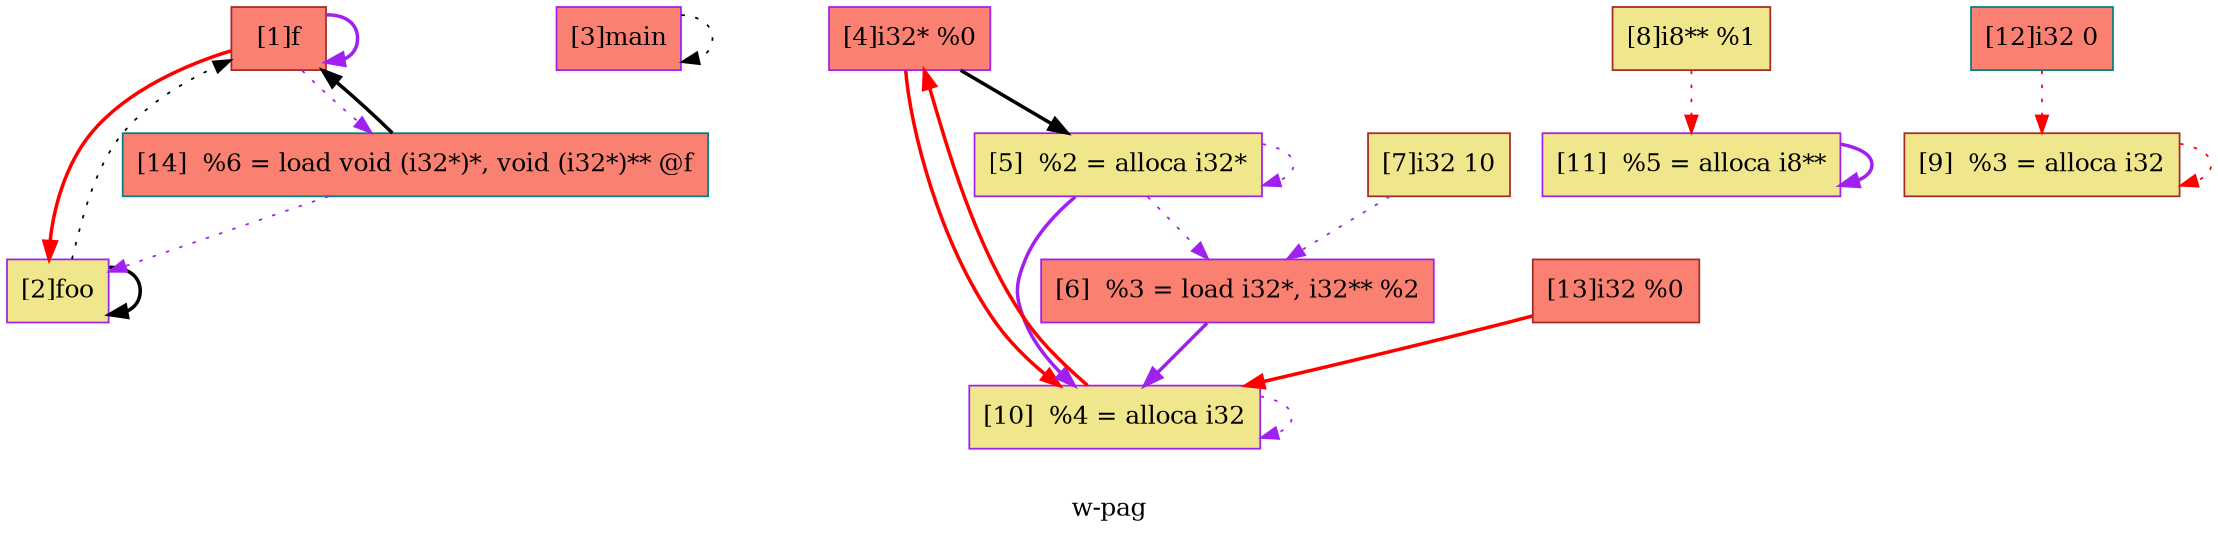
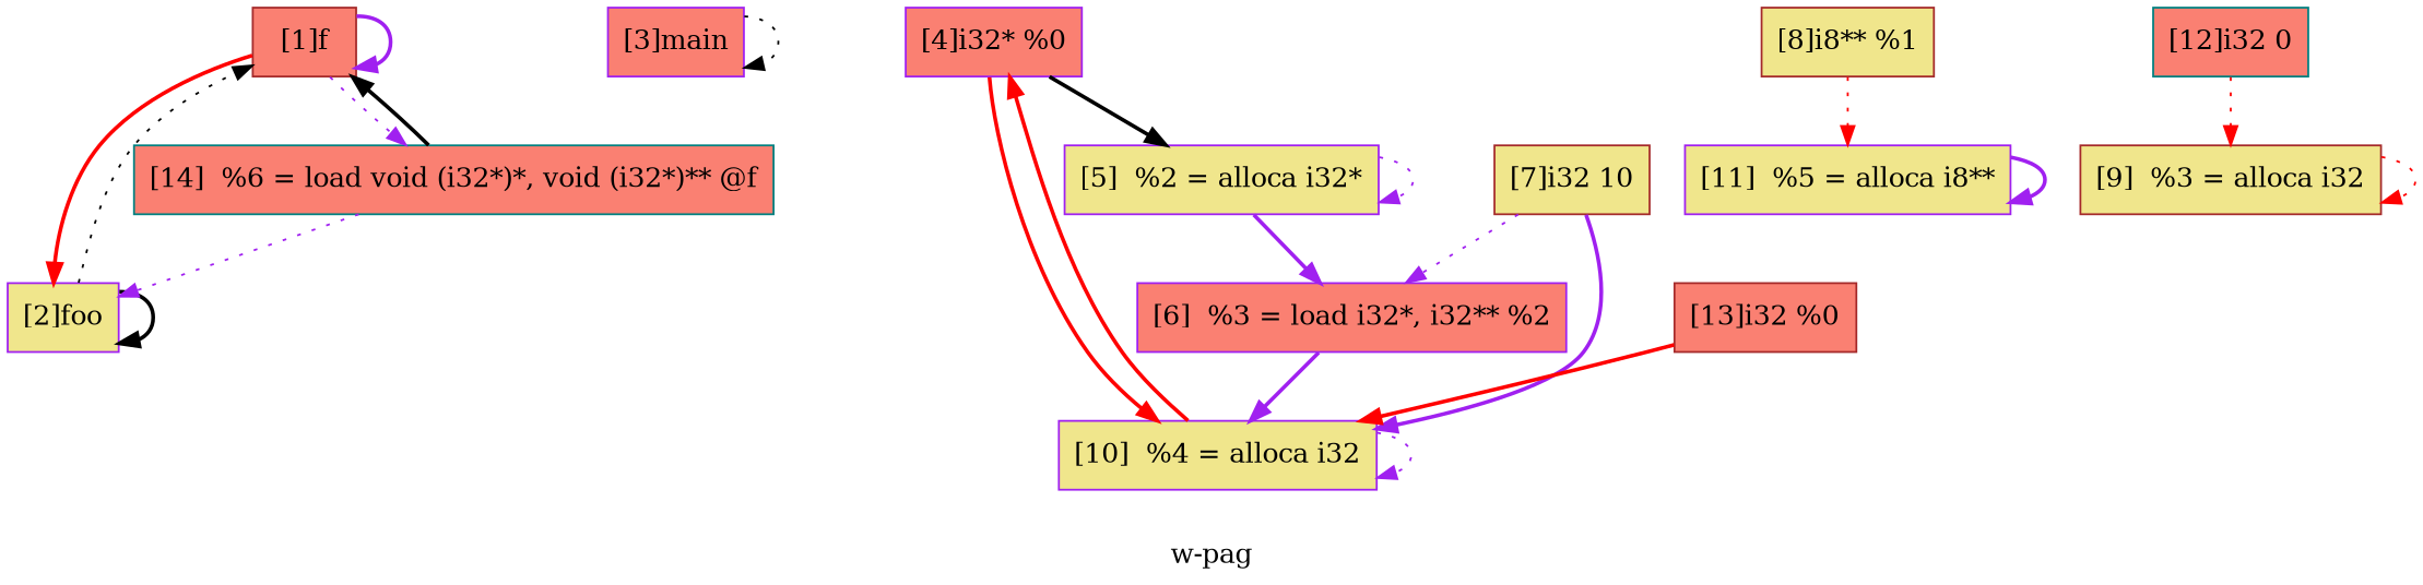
  digraph {
    label="w-pag"
    node [color=purple fillcolor=salmon shape=rectangle style=filled]
    edge [color=purple style=bold]
    n1 [color=brown label="[1]f"]
    n2 [fillcolor=khaki label="[2]foo"]
    n3 [color=teal label="[14]  %6 = load void (i32*)*, void (i32*)** @f"]
    n4 [label="[3]main"]
    n5 [label="[4]i32* %0"]
    n6 [fillcolor=khaki label="[5]  %2 = alloca i32*"]
    n7 [fillcolor=khaki label="[10]  %4 = alloca i32"]
    n8 [label="[6]  %3 = load i32*, i32** %2"]
    n9 [color=brown fillcolor=khaki label="[7]i32 10"]
    n10 [color=brown fillcolor=khaki label="[8]i8** %1"]
    n11 [fillcolor=khaki label="[11]  %5 = alloca i8**"]
    n12 [color=brown fillcolor=khaki label="[9]  %3 = alloca i32"]
    n13 [color=teal label="[12]i32 0"]
    n14 [color=brown label="[13]i32 %0"]
    n1 -> n1
    n1 -> n2 [color=red]
    n1 -> n3 [style=dotted]
    n2 -> n1 [color=black style=dotted]
    n2 -> n2 [color=black]
    n3 -> n1 [color=black]
    n3 -> n2 [style=dotted]
    n4 -> n4 [color=black style=dotted]
    n5 -> n6 [color=black]
    n5 -> n7 [color=red]
    n6 -> n6 [style=dotted]
-   n6 -> n7
-   n6 -> n8 [style=dotted]
+   n9 -> n7
+   n6 -> n8
    n7 -> n5 [color=red]
    n7 -> n7 [style=dotted]
    n8 -> n7
    n9 -> n8 [style=dotted]
    n10 -> n11 [color=red style=dotted]
    n11 -> n11
    n12 -> n12 [color=red style=dotted]
    n13 -> n12 [color=red style=dotted]
    n14 -> n7 [color=red]
  }
